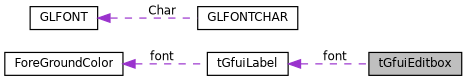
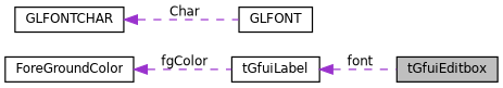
  digraph {
    rankdir=LR
    node [color=black fillcolor=white fontname=Helvetica fontsize=10 shape=record style=filled]
    edge [color=darkorchid3 dir=back fontname=Helvetica fontsize=10 labelfontname=Helvetica labelfontsize=10 style=dashed]
    n1 [fillcolor=grey75 fontcolor=black height=0.2 label=tGfuiEditbox width=0.4]
    n2 [height=0.2 label=tGfuiLabel width=0.4]
    n3 [height=0.2 label=GLFONT width=0.4]
    n4 [height=0.2 label=GLFONTCHAR width=0.4]
    n5 [height=0.2 label=ForeGroundColor width=0.4]
    n2 -> n1 [label=" font"]
-   n3 -> n4 [label=" Char"]
-   n5 -> n2 [label=" font"]
+   n4 -> n3 [label=" Char"]
+   n5 -> n2 [label=" fgColor"]
  }
